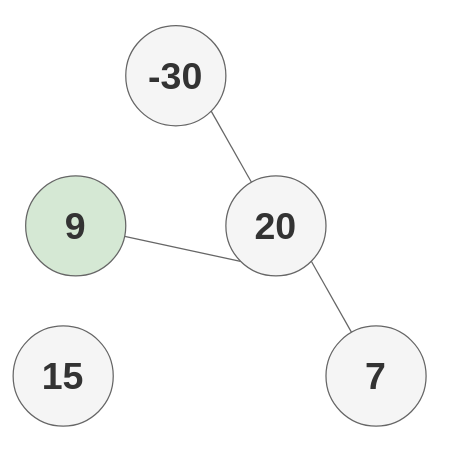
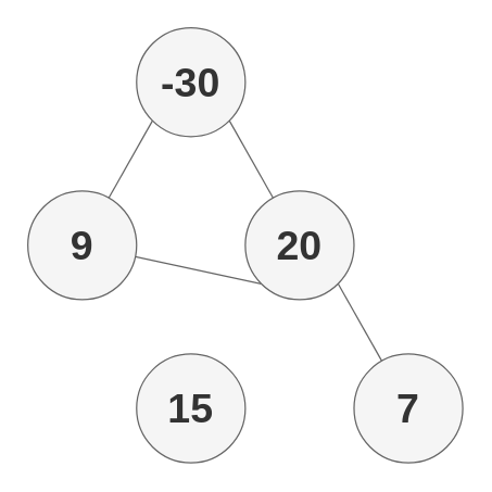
  <mxCell id="0" />
  <mxCell id="1" parent="0" />
+ <mxCell id="2" style="edgeStyle=none;html=1;exitX=0;exitY=1;exitDx=0;exitDy=0;endArrow=none;endFill=0;fontSize=30;fontStyle=1;fillColor=#f5f5f5;strokeColor=#666666;" edge="1" parent="1" source="4" target="5"><mxGeometry relative="1" as="geometry" /></mxCell>
  <mxCell id="3" style="edgeStyle=none;html=1;exitX=1;exitY=1;exitDx=0;exitDy=0;endArrow=none;endFill=0;fontSize=30;fontStyle=1;fillColor=#f5f5f5;strokeColor=#666666;" edge="1" parent="1" source="4" target="8"><mxGeometry relative="1" as="geometry" /></mxCell>
  <mxCell id="4" value="-30" style="ellipse;whiteSpace=wrap;html=1;aspect=fixed;fontSize=30;fontStyle=1;fillColor=#f5f5f5;fontColor=#333333;strokeColor=#666666;" vertex="1" parent="1"><mxGeometry x="100" y="20" width="80" height="80" as="geometry" /></mxCell>
- <mxCell id="5" value="9" style="ellipse;whiteSpace=wrap;html=1;aspect=fixed;fontSize=30;fontStyle=1;fillColor=#d5e8d4;fontColor=#333333;strokeColor=#666666;" vertex="1" parent="1"><mxGeometry x="20" y="140" width="80" height="80" as="geometry" /></mxCell>
+ <mxCell id="5" value="9" style="ellipse;whiteSpace=wrap;html=1;aspect=fixed;fontSize=30;fontStyle=1;fillColor=#f5f5f5;fontColor=#333333;strokeColor=#666666;" vertex="1" parent="1"><mxGeometry x="20" y="140" width="80" height="80" as="geometry" /></mxCell>
  <mxCell id="6" style="edgeStyle=none;html=1;exitX=0;exitY=1;exitDx=0;exitDy=0;endArrow=none;endFill=0;fontSize=30;fontStyle=1;fillColor=#f5f5f5;strokeColor=#666666;" edge="1" parent="1" source="8" target="5"><mxGeometry relative="1" as="geometry" /></mxCell>
  <mxCell id="7" style="edgeStyle=none;html=1;exitX=1;exitY=1;exitDx=0;exitDy=0;endArrow=none;endFill=0;fontSize=30;fontStyle=1;fillColor=#f5f5f5;strokeColor=#666666;" edge="1" parent="1" source="8" target="10"><mxGeometry relative="1" as="geometry" /></mxCell>
  <mxCell id="8" value="20" style="ellipse;whiteSpace=wrap;html=1;aspect=fixed;fontSize=30;fontStyle=1;fillColor=#f5f5f5;fontColor=#333333;strokeColor=#666666;" vertex="1" parent="1"><mxGeometry x="180" y="140" width="80" height="80" as="geometry" /></mxCell>
- <mxCell id="9" value="15" style="ellipse;whiteSpace=wrap;html=1;aspect=fixed;fontSize=30;fontStyle=1;fillColor=#f5f5f5;fontColor=#333333;strokeColor=#666666;" vertex="1" parent="1"><mxGeometry x="10" y="260" width="80" height="80" as="geometry" /></mxCell>
+ <mxCell id="9" value="15" style="ellipse;whiteSpace=wrap;html=1;aspect=fixed;fontSize=30;fontStyle=1;fillColor=#f5f5f5;fontColor=#333333;strokeColor=#666666;" vertex="1" parent="1"><mxGeometry x="100" y="260" width="80" height="80" as="geometry" /></mxCell>
  <mxCell id="10" value="7" style="ellipse;whiteSpace=wrap;html=1;aspect=fixed;fontSize=30;fontStyle=1;fillColor=#f5f5f5;fontColor=#333333;strokeColor=#666666;" vertex="1" parent="1"><mxGeometry x="260" y="260" width="80" height="80" as="geometry" /></mxCell>
